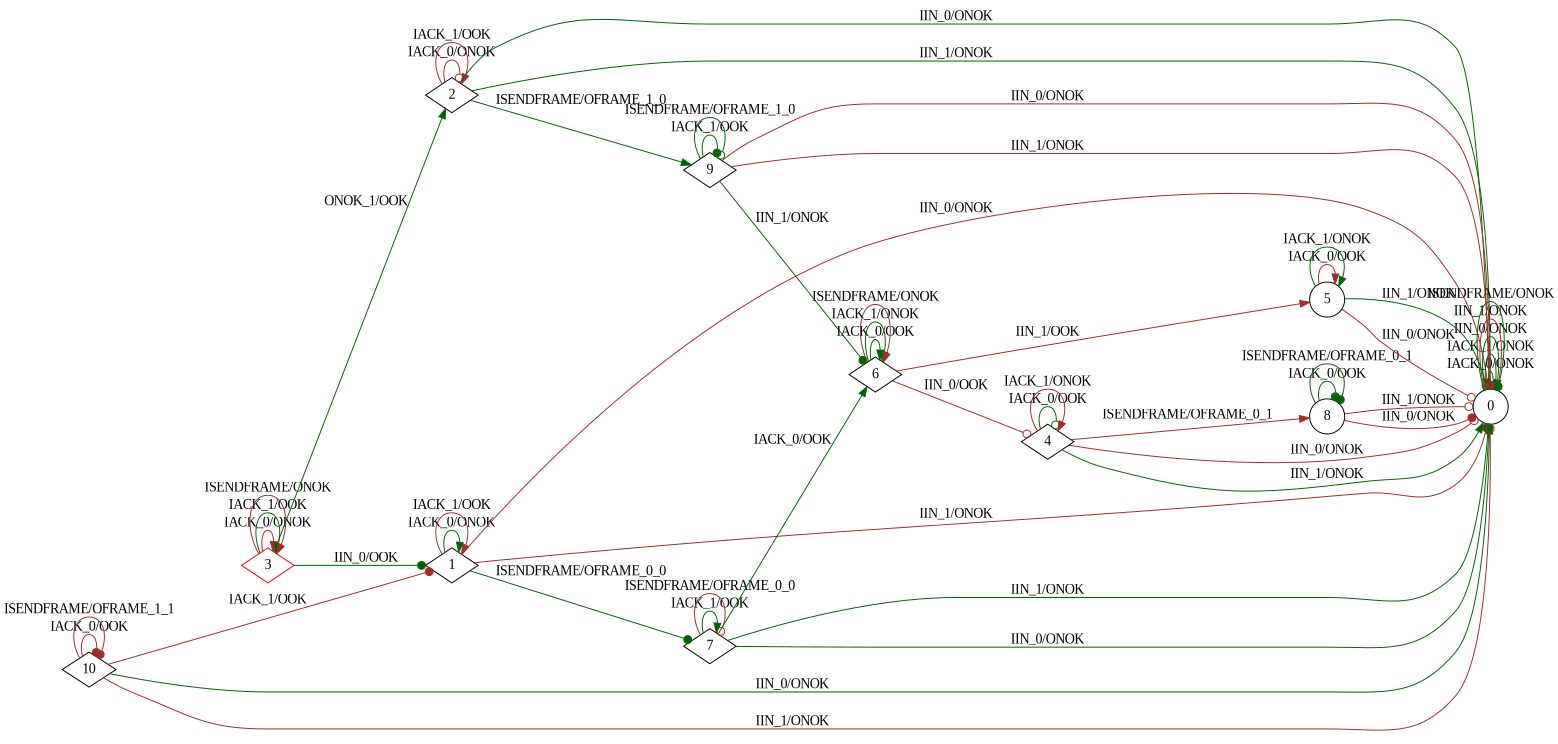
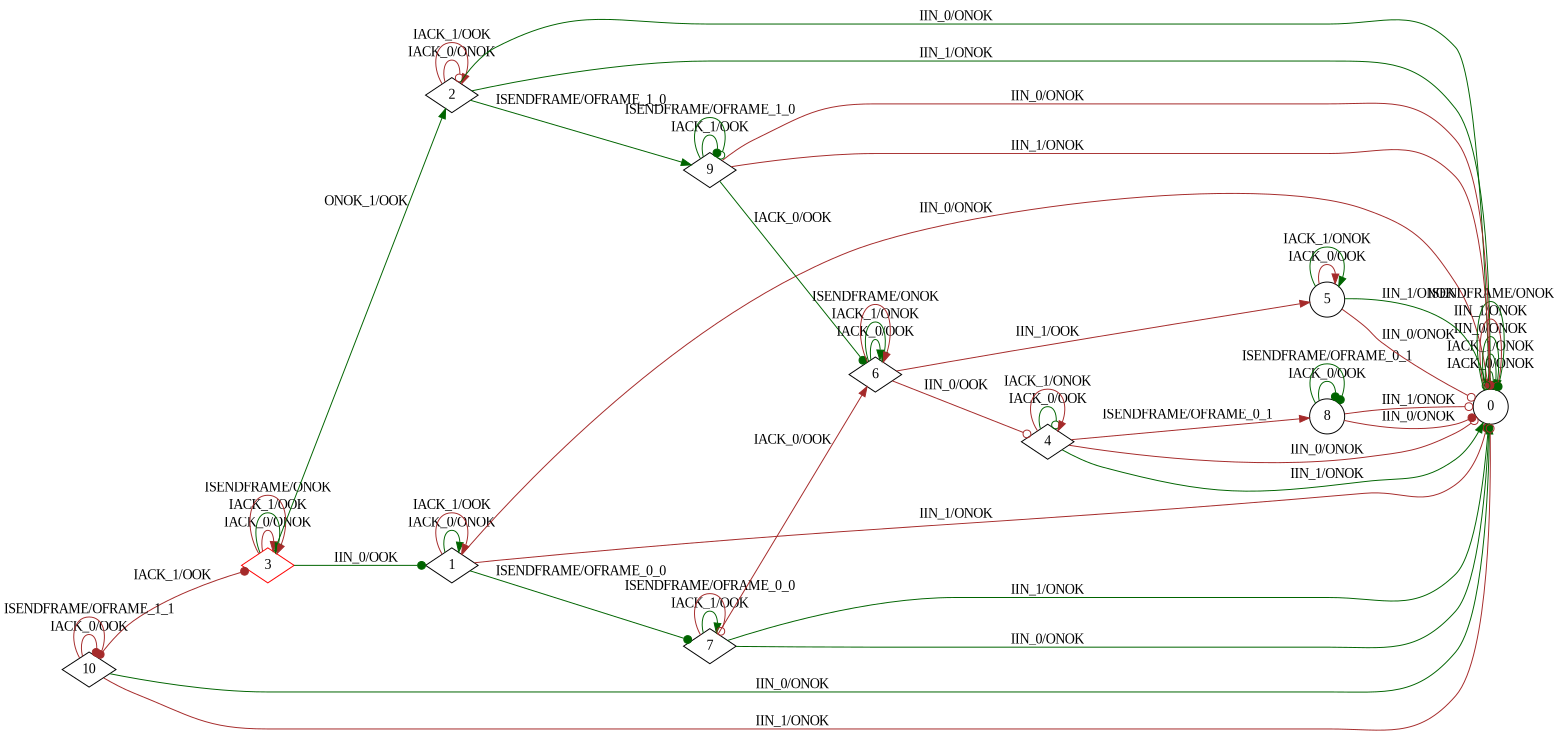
  digraph {
    fontname="Liberation Serif"
    rankdir=LR
    node [fontname="Liberation Serif" shape=diamond]
    edge [arrowhead=normal color=darkgreen fontname="Liberation Serif"]
    3 [color=red]
    1
    2
    0 [shape=circle]
    7
    9
    6
    4
    8 [shape=circle]
    5 [shape=circle]
    10
    3 -> 3 [color=brown label="IACK_0/ONOK"]
    3 -> 3 [label="IACK_1/OOK"]
    3 -> 3 [color=brown label="ISENDFRAME/ONOK"]
    3 -> 1 [arrowhead=dot label="IIN_0/OOK"]
    3 -> 2 [label="ONOK_1/OOK"]
    1 -> 1 [label="IACK_0/ONOK"]
    1 -> 1 [color=brown label="IACK_1/OOK"]
    1 -> 0 [color=brown label="IIN_0/ONOK"]
    1 -> 0 [arrowhead=dot color=brown label="IIN_1/ONOK"]
    1 -> 7 [arrowhead=dot label="ISENDFRAME/OFRAME_0_0"]
    2 -> 2 [arrowhead=odot color=brown label="IACK_0/ONOK"]
    2 -> 2 [color=brown label="IACK_1/OOK"]
    2 -> 0 [arrowhead=odot label="IIN_0/ONOK"]
    2 -> 0 [arrowhead=dot label="IIN_1/ONOK"]
    2 -> 9 [label="ISENDFRAME/OFRAME_1_0"]
    0 -> 0 [arrowhead=dot label="IACK_0/ONOK"]
    0 -> 0 [arrowhead=odot label="IACK_1/ONOK"]
    0 -> 0 [label="IIN_0/ONOK"]
    0 -> 0 [arrowhead=odot color=brown label="IIN_1/ONOK"]
    0 -> 0 [arrowhead=dot label="ISENDFRAME/ONOK"]
    7 -> 0 [arrowhead=dot label="IIN_0/ONOK"]
    7 -> 0 [arrowhead=dot label="IIN_1/ONOK"]
    7 -> 7 [label="IACK_1/OOK"]
    7 -> 7 [arrowhead=odot color=brown label="ISENDFRAME/OFRAME_0_0"]
-   7 -> 6 [label="IACK_0/OOK"]
+   7 -> 6 [color=brown label="IACK_0/OOK"]
    9 -> 0 [arrowhead=dot color=brown label="IIN_0/ONOK"]
    9 -> 0 [arrowhead=dot color=brown label="IIN_1/ONOK"]
    9 -> 9 [arrowhead=dot label="IACK_1/OOK"]
    9 -> 9 [arrowhead=odot label="ISENDFRAME/OFRAME_1_0"]
-   9 -> 6 [arrowhead=dot label="IIN_1/ONOK"]
+   9 -> 6 [arrowhead=dot label="IACK_0/OOK"]
    6 -> 6 [label="IACK_0/OOK"]
    6 -> 6 [label="IACK_1/ONOK"]
    6 -> 6 [color=brown label="ISENDFRAME/ONOK"]
    6 -> 4 [arrowhead=odot color=brown label="IIN_0/OOK"]
    6 -> 5 [color=brown label="IIN_1/OOK"]
    4 -> 0 [arrowhead=odot color=brown label="IIN_0/ONOK"]
    4 -> 0 [label="IIN_1/ONOK"]
    4 -> 4 [arrowhead=odot label="IACK_0/OOK"]
    4 -> 4 [color=brown label="IACK_1/ONOK"]
    4 -> 8 [color=brown label="ISENDFRAME/OFRAME_0_1"]
    8 -> 0 [arrowhead=dot color=brown label="IIN_0/ONOK"]
    8 -> 0 [arrowhead=odot color=brown label="IIN_1/ONOK"]
    8 -> 8 [arrowhead=dot label="IACK_0/OOK"]
    8 -> 8 [arrowhead=dot label="ISENDFRAME/OFRAME_0_1"]
    5 -> 0 [arrowhead=odot color=brown label="IIN_0/ONOK"]
    5 -> 0 [arrowhead=odot label="IIN_1/ONOK"]
    5 -> 5 [color=brown label="IACK_0/OOK"]
    5 -> 5 [label="IACK_1/ONOK"]
-   10 -> 1 [arrowhead=dot color=brown label="IACK_1/OOK"]
+   10 -> 3 [arrowhead=dot color=brown label="IACK_1/OOK"]
    10 -> 0 [label="IIN_0/ONOK"]
    10 -> 0 [arrowhead=odot color=brown label="IIN_1/ONOK"]
    10 -> 10 [arrowhead=dot color=brown label="IACK_0/OOK"]
    10 -> 10 [arrowhead=dot color=brown label="ISENDFRAME/OFRAME_1_1"]
  }
